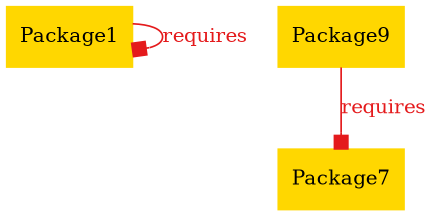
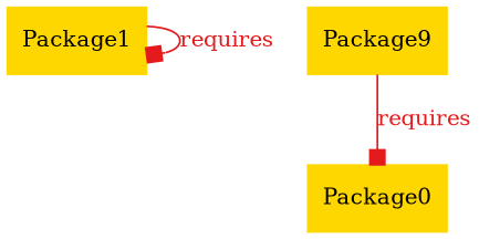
  digraph {
    fontsize=12
    rankdir=TB
    node [color="#ffd700" fontcolor="#000000" fontsize=12 shape=box style="filled, solid"]
    edge [arrowhead=box color="#e41a1c" dir=forward fontcolor="#e41a1c" fontsize=12 style=solid weight=1]
    n1 [label=Package1 uuid=Package1]
    n2 [label=Package9 uuid=Package2]
-   n3 [label=Package7 uuid=Package0]
+   n3 [label=Package0 uuid=Package0]
    n1 -> n1 [label=requires uuid="<Package1, Package1>"]
    n2 -> n3 [label=requires uuid="<Package2, Package0>"]
  }
